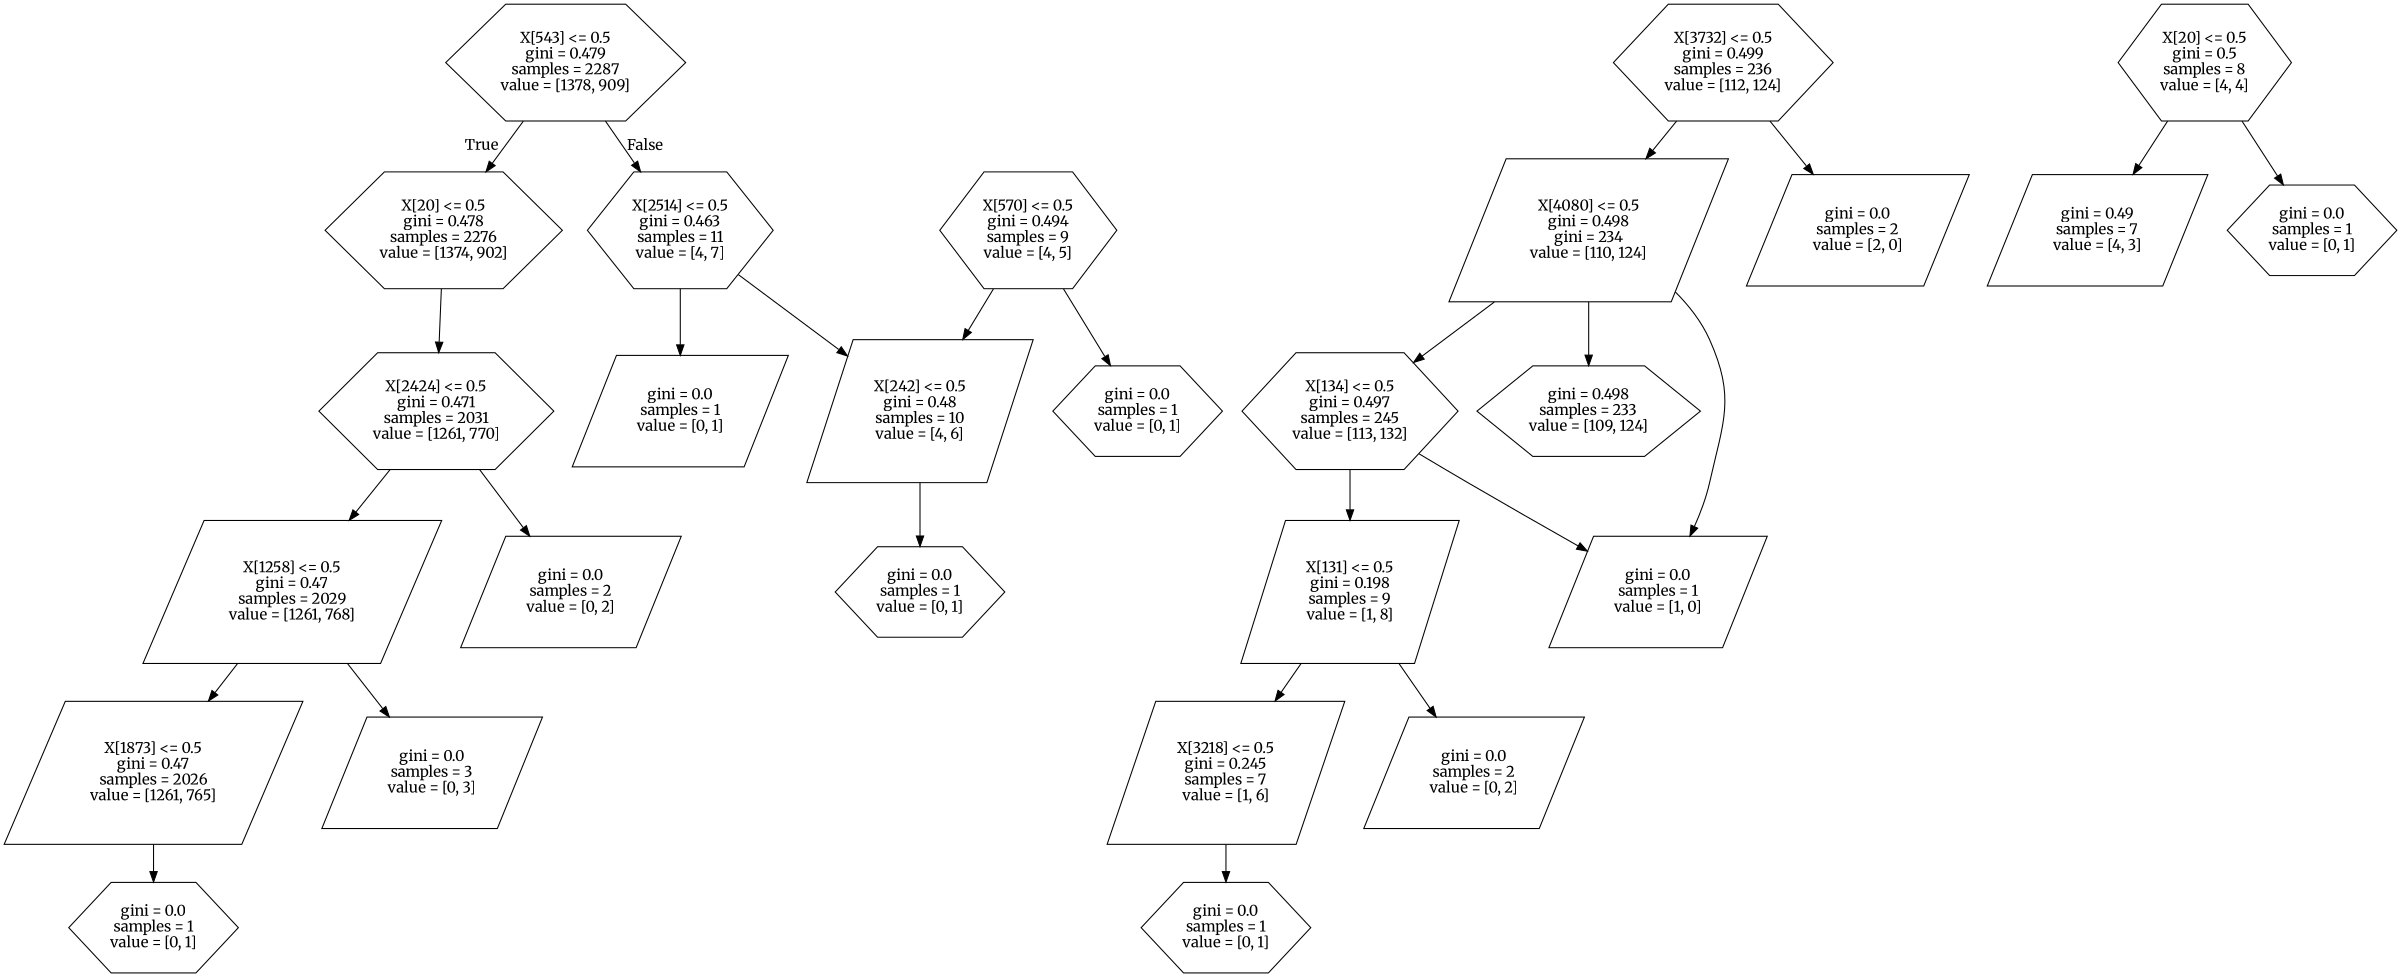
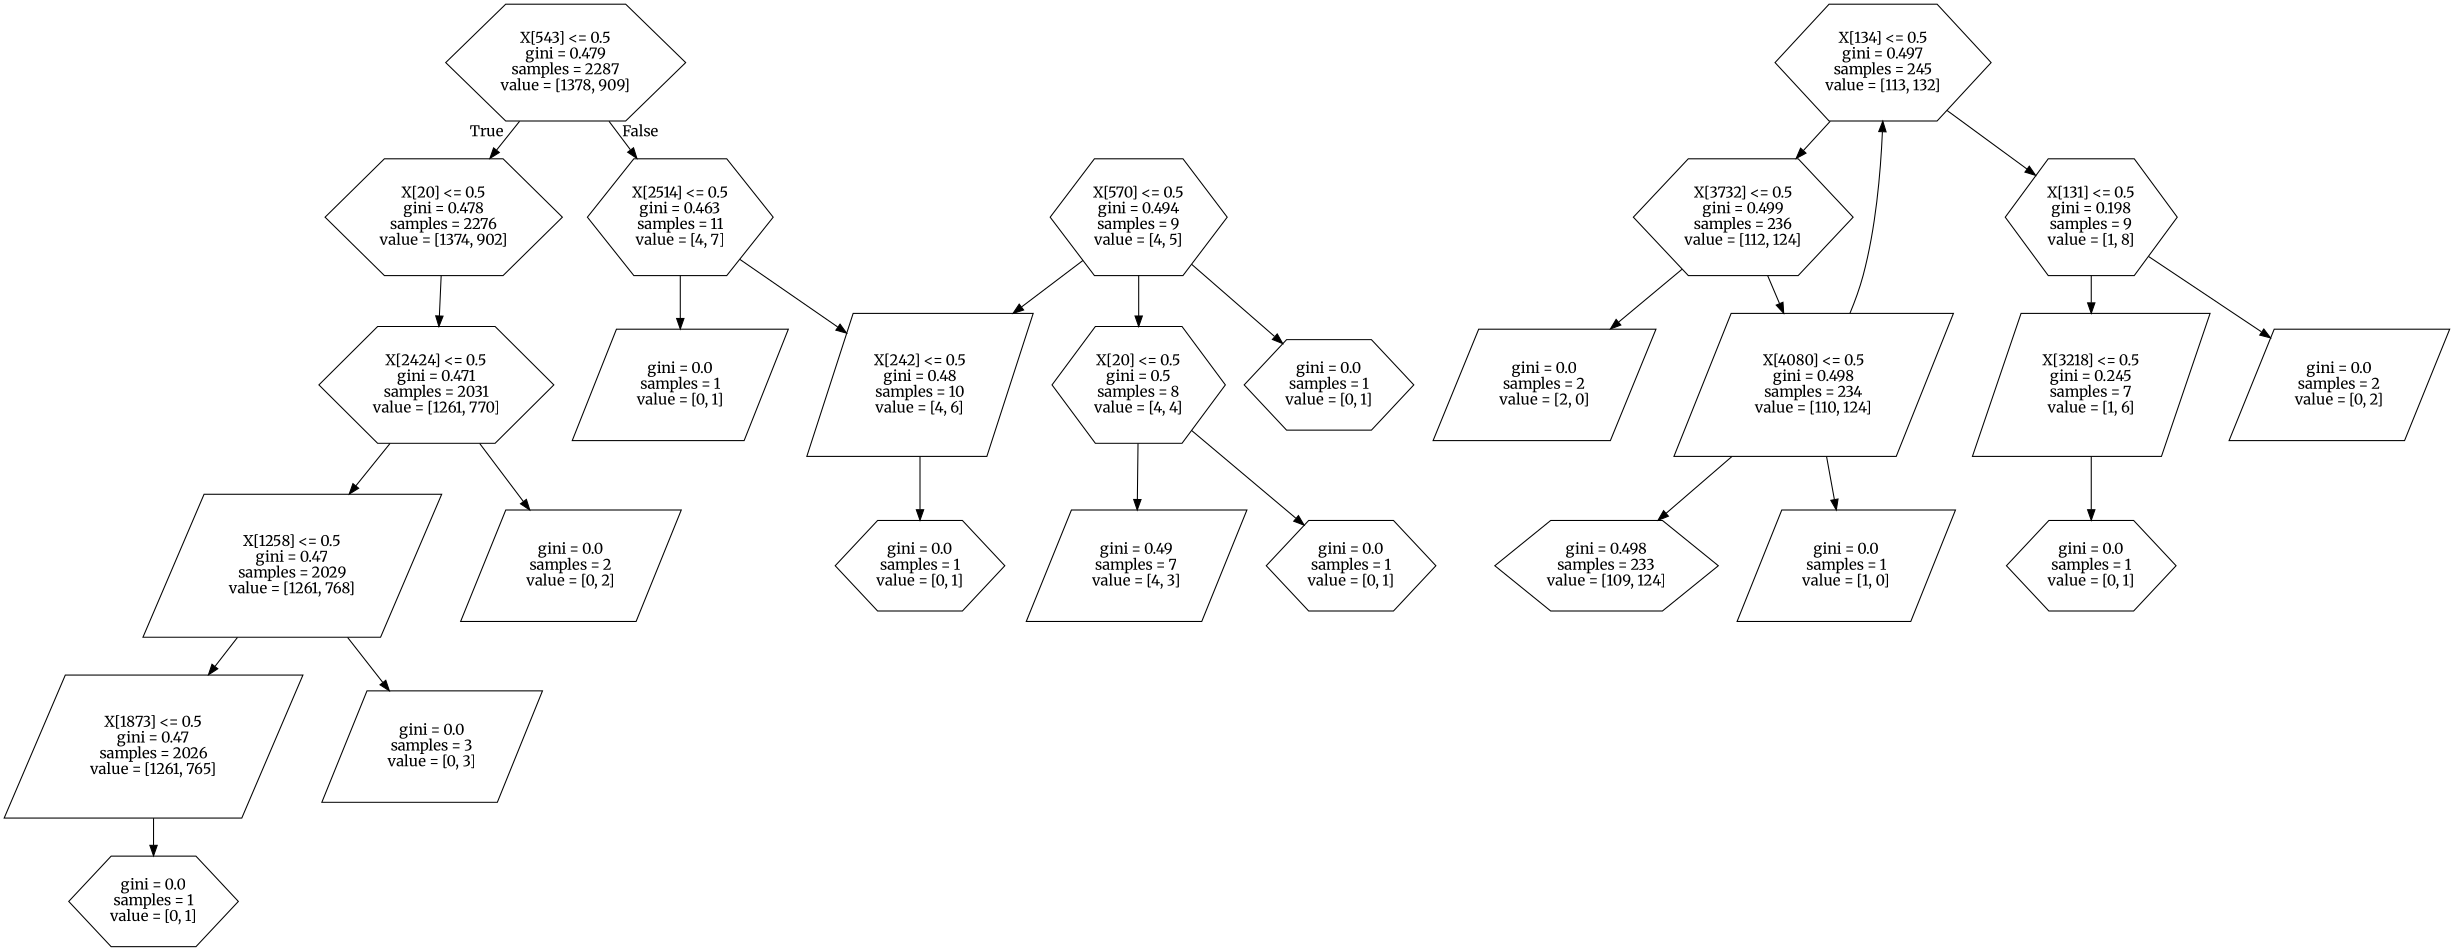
  digraph {
    fontname=Merriweather
    node [fontname=Merriweather shape=hexagon]
    edge [fontname=Merriweather]
    n1 [label="X[543] <= 0.5\ngini = 0.479\nsamples = 2287\nvalue = [1378, 909]"]
    n2 [label="X[20] <= 0.5\ngini = 0.478\nsamples = 2276\nvalue = [1374, 902]"]
    n3 [label="X[2514] <= 0.5\ngini = 0.463\nsamples = 11\nvalue = [4, 7]"]
    n4 [label="X[2424] <= 0.5\ngini = 0.471\nsamples = 2031\nvalue = [1261, 770]"]
    n5 [label="X[242] <= 0.5\ngini = 0.48\nsamples = 10\nvalue = [4, 6]" shape=parallelogram]
    n6 [label="gini = 0.0\nsamples = 1\nvalue = [0, 1]" shape=parallelogram]
    n7 [label="X[1258] <= 0.5\ngini = 0.47\nsamples = 2029\nvalue = [1261, 768]" shape=parallelogram]
    n8 [label="gini = 0.0\nsamples = 2\nvalue = [0, 2]" shape=parallelogram]
    n9 [label="X[134] <= 0.5\ngini = 0.497\nsamples = 245\nvalue = [113, 132]"]
    n10 [label="X[3732] <= 0.5\ngini = 0.499\nsamples = 236\nvalue = [112, 124]"]
-   n11 [label="X[131] <= 0.5\ngini = 0.198\nsamples = 9\nvalue = [1, 8]" shape=parallelogram]
+   n11 [label="X[131] <= 0.5\ngini = 0.198\nsamples = 9\nvalue = [1, 8]"]
    n12 [label="X[1873] <= 0.5\ngini = 0.47\nsamples = 2026\nvalue = [1261, 765]" shape=parallelogram]
    n13 [label="gini = 0.0\nsamples = 3\nvalue = [0, 3]" shape=parallelogram]
    n14 [label="gini = 0.0\nsamples = 1\nvalue = [0, 1]"]
-   n15 [label="X[4080] <= 0.5\ngini = 0.498\ngini = 234\nvalue = [110, 124]" shape=parallelogram]
+   n15 [label="X[4080] <= 0.5\ngini = 0.498\nsamples = 234\nvalue = [110, 124]" shape=parallelogram]
    n16 [label="gini = 0.0\nsamples = 2\nvalue = [2, 0]" shape=parallelogram]
    n17 [label="X[3218] <= 0.5\ngini = 0.245\nsamples = 7\nvalue = [1, 6]" shape=parallelogram]
    n18 [label="gini = 0.0\nsamples = 2\nvalue = [0, 2]" shape=parallelogram]
    n19 [label="gini = 0.498\nsamples = 233\nvalue = [109, 124]"]
    n20 [label="gini = 0.0\nsamples = 1\nvalue = [1, 0]" shape=parallelogram]
    n21 [label="gini = 0.0\nsamples = 1\nvalue = [0, 1]"]
    n22 [label="gini = 0.0\nsamples = 1\nvalue = [0, 1]"]
    n23 [label="X[570] <= 0.5\ngini = 0.494\nsamples = 9\nvalue = [4, 5]"]
    n24 [label="X[20] <= 0.5\ngini = 0.5\nsamples = 8\nvalue = [4, 4]"]
    n25 [label="gini = 0.0\nsamples = 1\nvalue = [0, 1]"]
    n26 [label="gini = 0.49\nsamples = 7\nvalue = [4, 3]" shape=parallelogram]
    n27 [label="gini = 0.0\nsamples = 1\nvalue = [0, 1]"]
    n1 -> n2 [headlabel=True labelangle=45 labeldistance=2.5]
    n1 -> n3 [headlabel=False labelangle=-45 labeldistance=2.5]
    n2 -> n4
    n3 -> n5
    n3 -> n6
    n4 -> n7
    n4 -> n8
    n5 -> n22
    n7 -> n12
    n7 -> n13
-   n9 -> n20
+   n9 -> n10
    n9 -> n11
    n10 -> n15
    n10 -> n16
    n11 -> n17
    n11 -> n18
    n12 -> n14
    n15 -> n9
    n15 -> n19
    n15 -> n20
    n17 -> n21
    n23 -> n5
+   n23 -> n24
    n23 -> n25
    n24 -> n26
    n24 -> n27
  }
